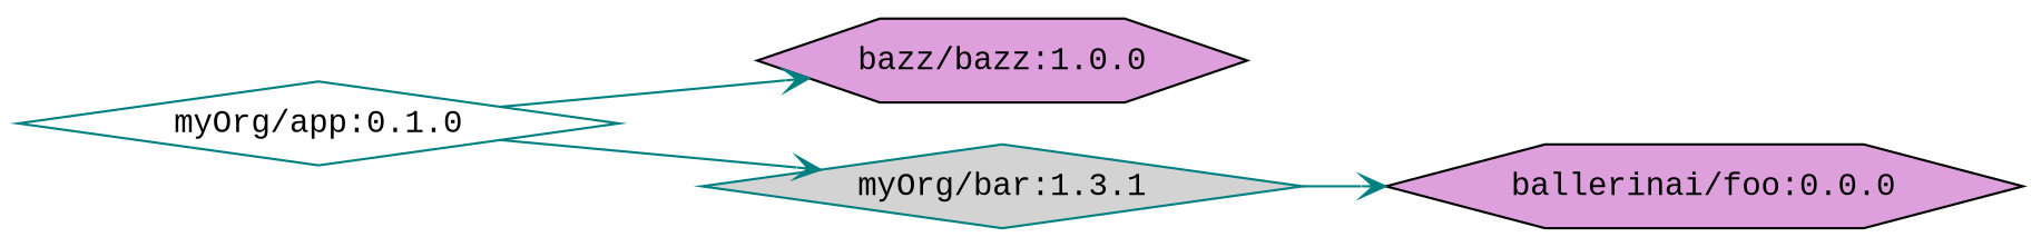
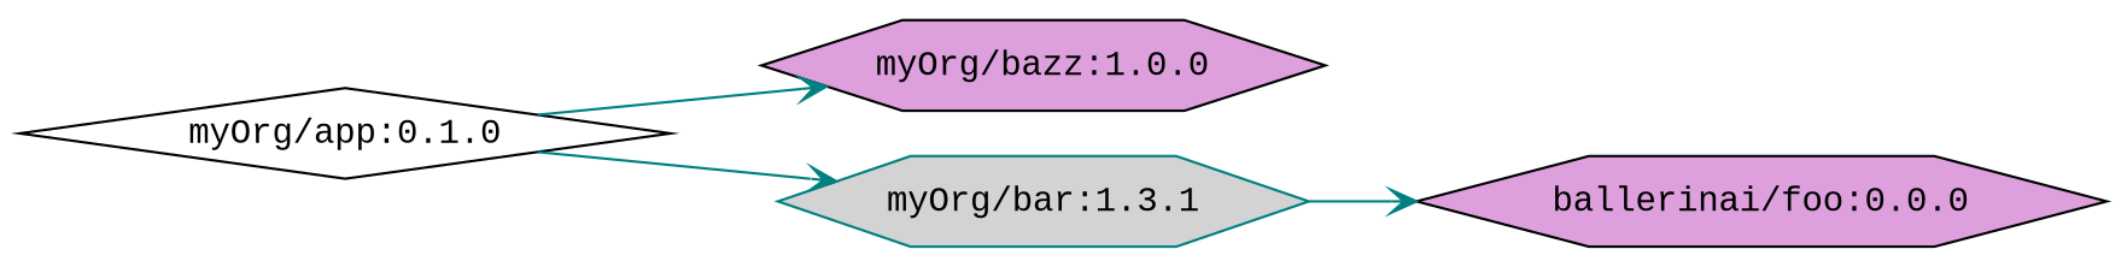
  digraph {
    fontname="Liberation Mono"
    rankdir=LR
    node [color=teal fillcolor=plum fontname="Liberation Mono" shape=diamond style=filled]
    edge [arrowhead=vee color=teal fontname="Liberation Mono"]
-   "myOrg/app:0.1.0" [fillcolor=white]
-   "myOrg/bazz:1.0.0" [color=black shape=hexagon label="bazz/bazz:1.0.0"]
-   "myOrg/bar:1.3.1" [fillcolor=lightgrey]
+   "myOrg/app:0.1.0" [color=black fillcolor=white]
+   "myOrg/bazz:1.0.0" [color=black shape=hexagon]
+   "myOrg/bar:1.3.1" [fillcolor=lightgrey shape=hexagon]
    "ballerinai/foo:0.0.0" [color=black shape=hexagon]
    "myOrg/app:0.1.0" -> "myOrg/bazz:1.0.0"
    "myOrg/app:0.1.0" -> "myOrg/bar:1.3.1"
    "myOrg/bar:1.3.1" -> "ballerinai/foo:0.0.0"
  }
